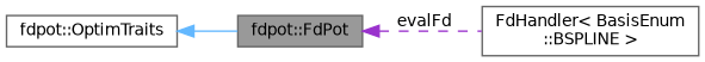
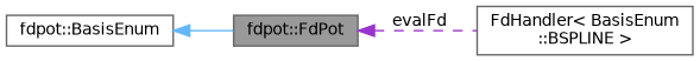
  digraph {
    rankdir=LR
    node [color=gray40 fillcolor=white fontname=Helvetica fontsize=10 shape=box style=filled]
    edge [dir=back fontname=Helvetica fontsize=10 labelfontname=Helvetica labelfontsize=10]
    n1 [fillcolor=grey60 fontcolor=black height=0.2 label="fdpot::FdPot" width=0.4]
    n2 [height=0.2 label="FdHandler\< BasisEnum\l::BSPLINE \>" width=0.4]
-   n3 [height=0.2 label="fdpot::OptimTraits" width=0.4]
+   n3 [height=0.2 label="fdpot::BasisEnum" width=0.4]
    n1 -> n2 [color=darkorchid3 label=" evalFd" style=dashed]
    n3 -> n1 [color=steelblue1 style=solid]
  }
